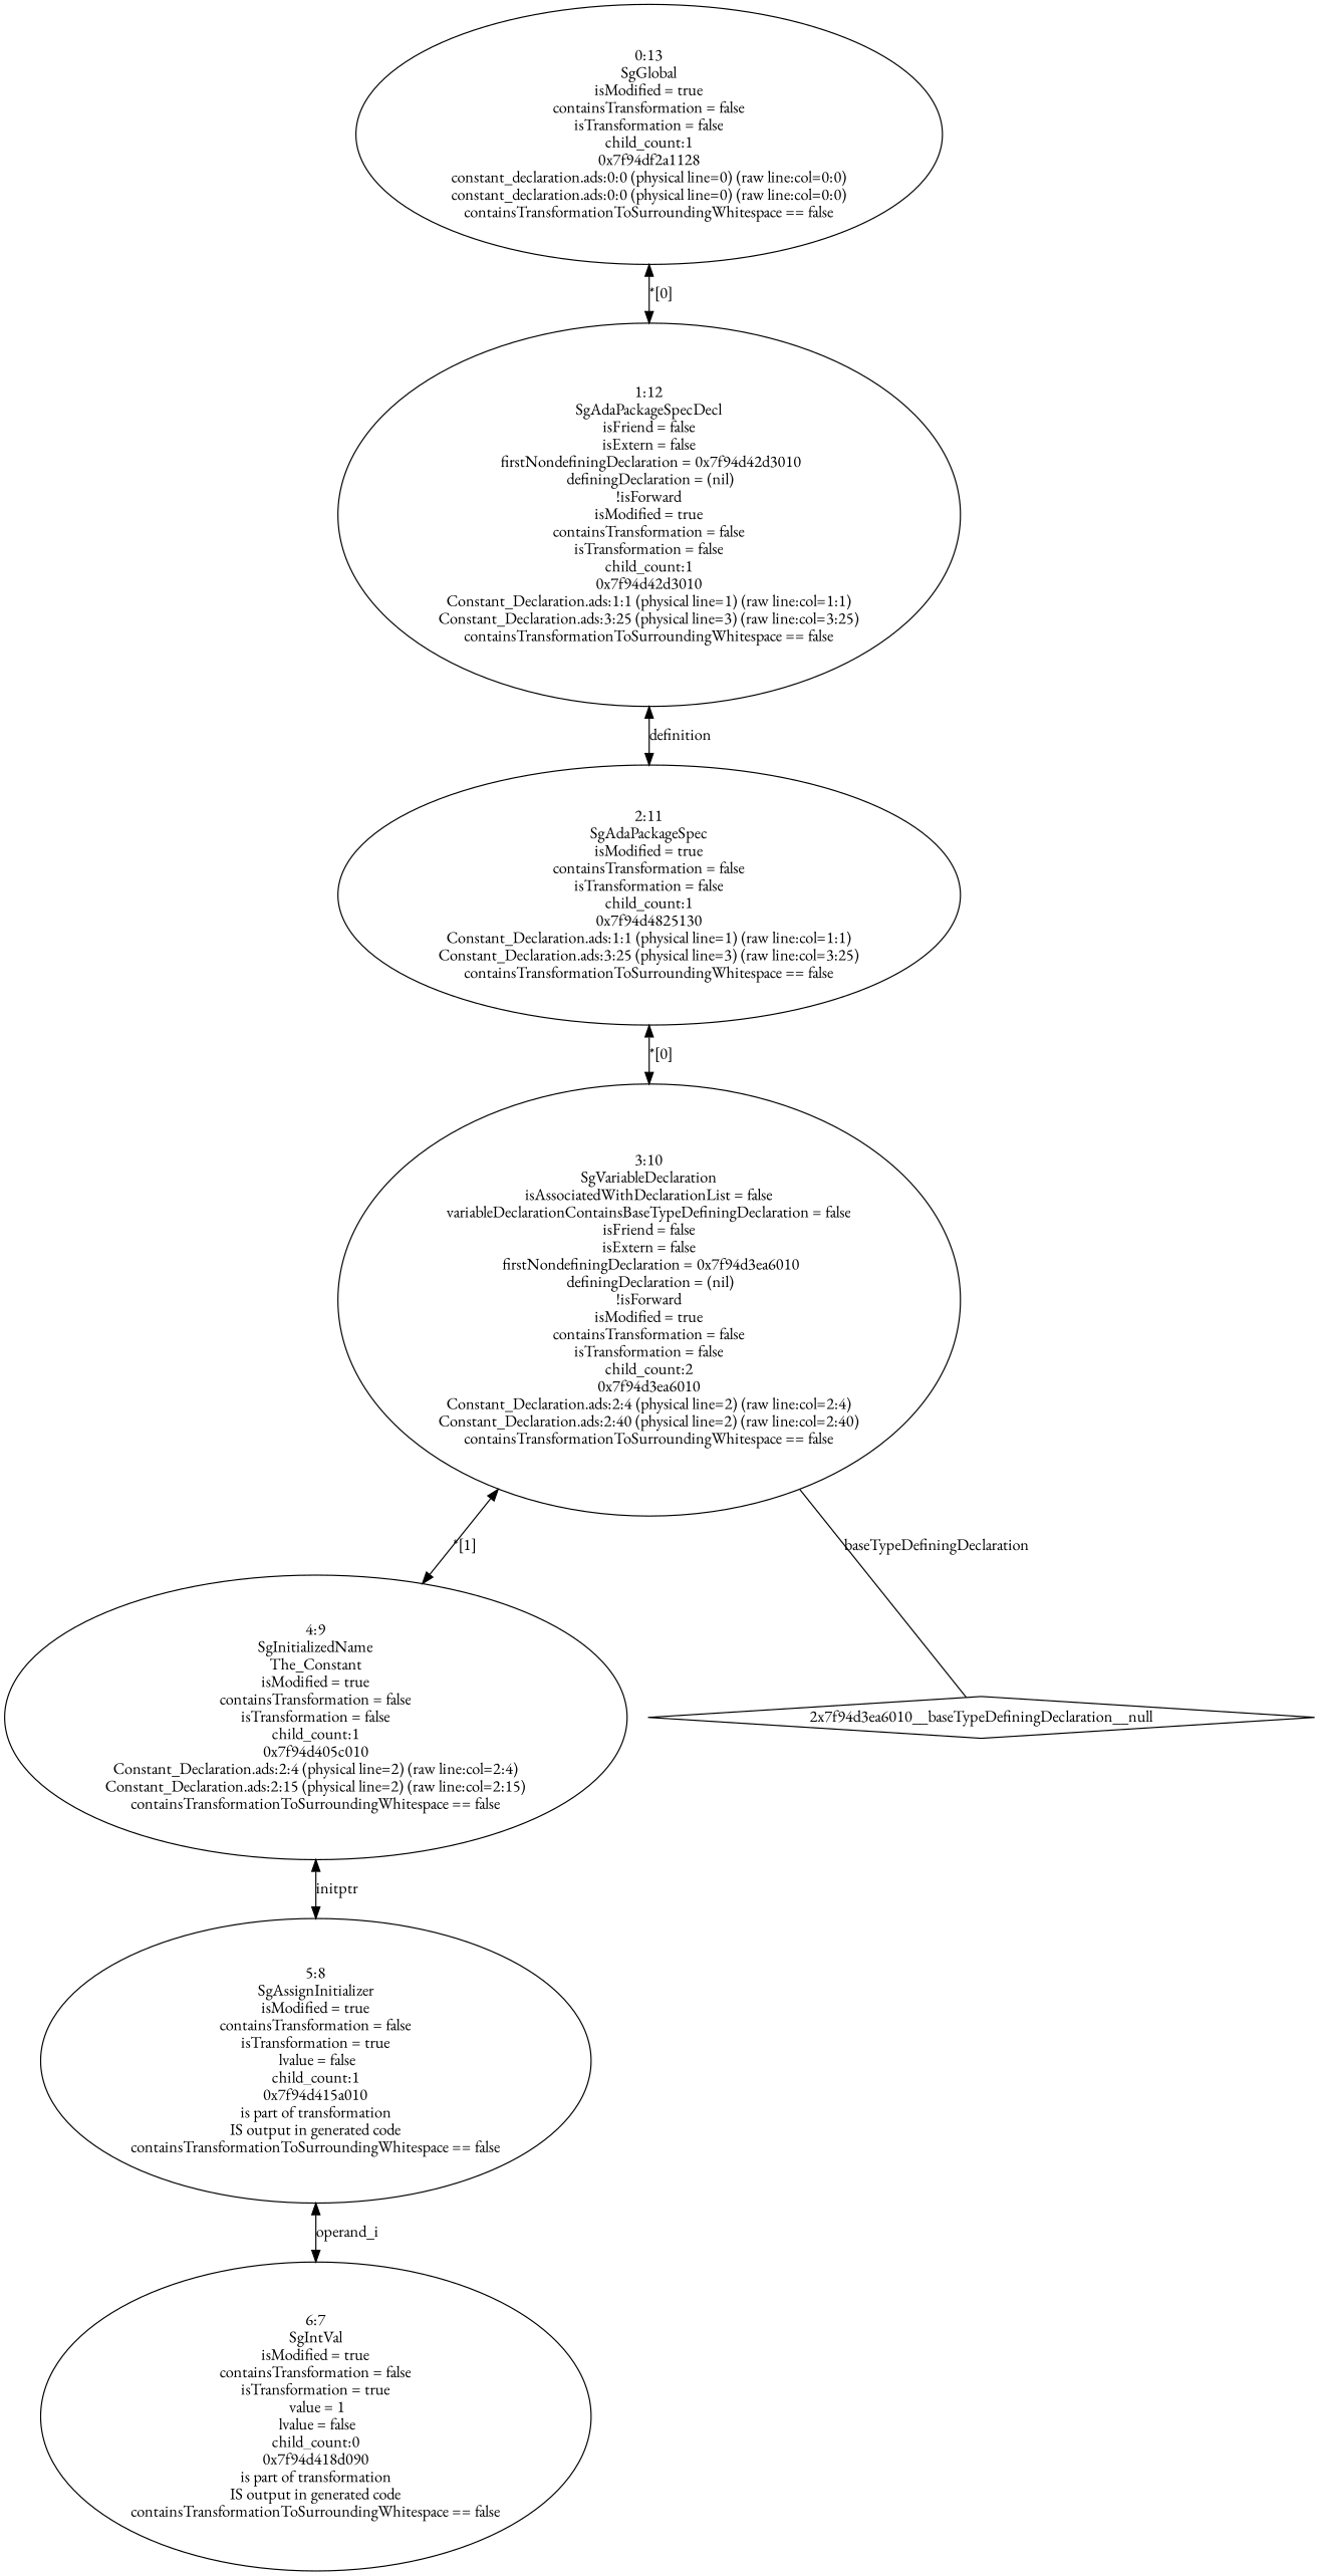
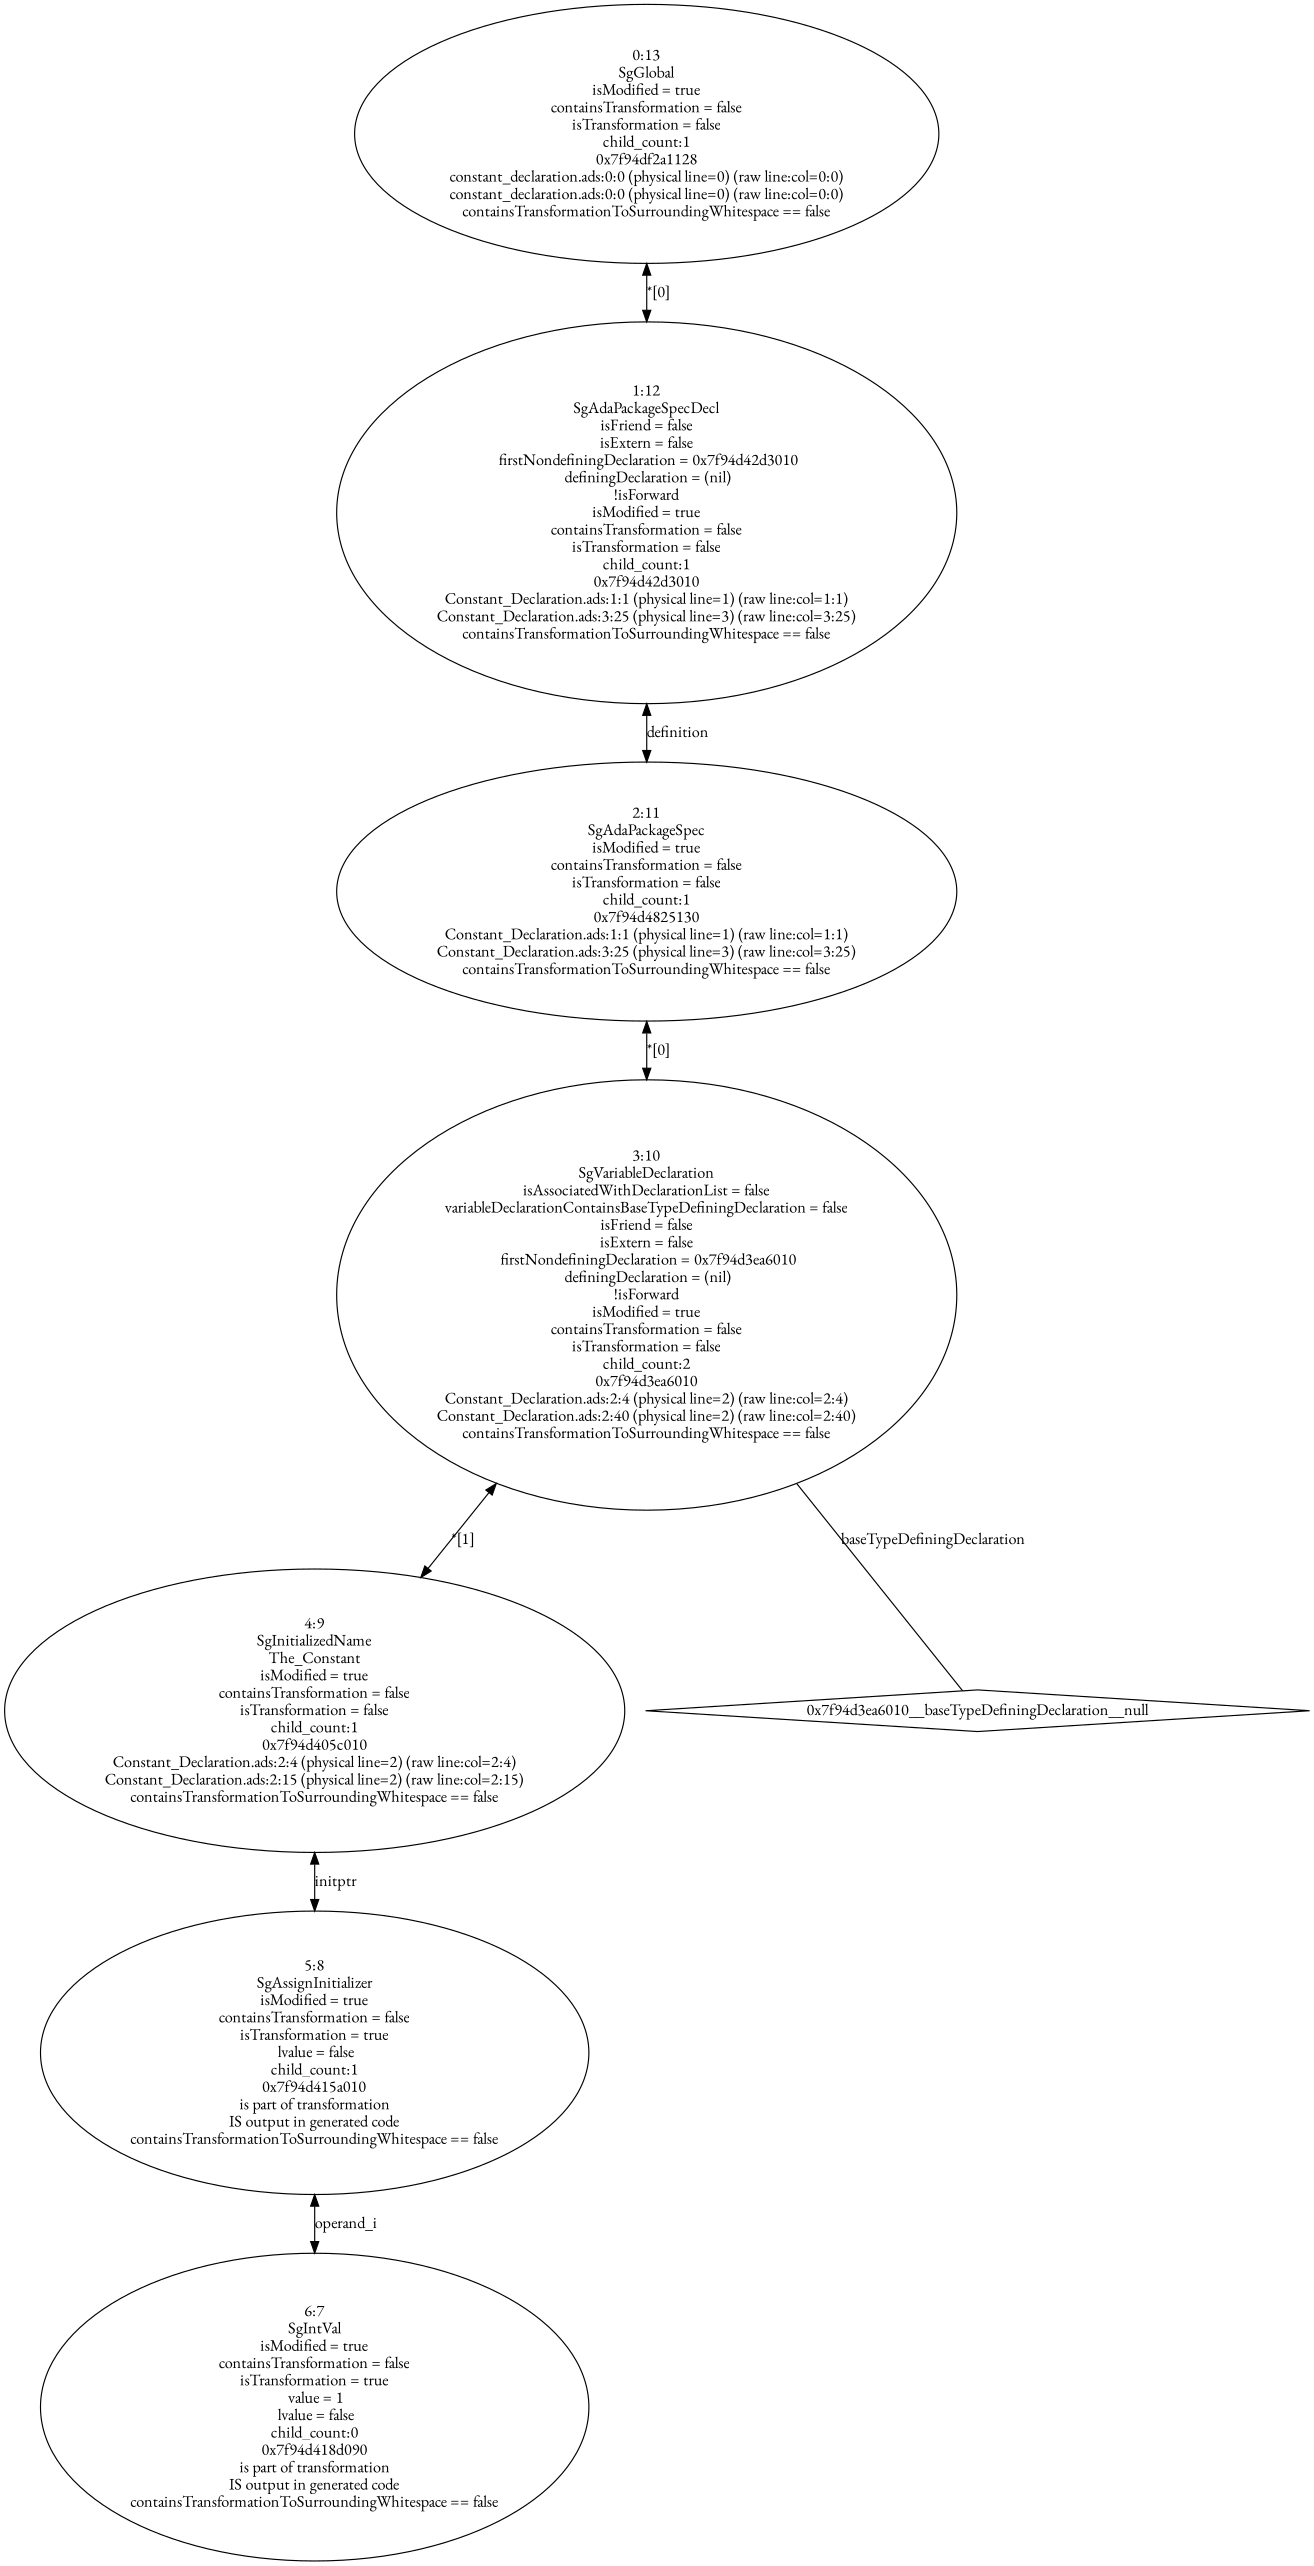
  digraph {
    fontname="EB Garamond"
    node [fontname="EB Garamond"]
    edge [dir=both fontname="EB Garamond"]
    n1 [label="6:7\nSgIntVal\nisModified = true\ncontainsTransformation = false\nisTransformation = true\n value = 1\n lvalue = false\nchild_count:0\n0x7f94d418d090\nis part of transformation\nIS output in generated code\ncontainsTransformationToSurroundingWhitespace == false\n"]
    n2 [label="5:8\nSgAssignInitializer\nisModified = true\ncontainsTransformation = false\nisTransformation = true\n lvalue = false\nchild_count:1\n0x7f94d415a010\nis part of transformation\nIS output in generated code\ncontainsTransformationToSurroundingWhitespace == false\n"]
    n3 [label="4:9\nSgInitializedName\nThe_Constant\nisModified = true\ncontainsTransformation = false\nisTransformation = false\nchild_count:1\n0x7f94d405c010\nConstant_Declaration.ads:2:4 (physical line=2) (raw line:col=2:4)\nConstant_Declaration.ads:2:15 (physical line=2) (raw line:col=2:15)\ncontainsTransformationToSurroundingWhitespace == false\n"]
    n4 [label="3:10\nSgVariableDeclaration\n isAssociatedWithDeclarationList = false \n variableDeclarationContainsBaseTypeDefiningDeclaration = false \n isFriend = false \n isExtern = false \n firstNondefiningDeclaration = 0x7f94d3ea6010\n definingDeclaration = (nil)\n!isForward\nisModified = true\ncontainsTransformation = false\nisTransformation = false\nchild_count:2\n0x7f94d3ea6010\nConstant_Declaration.ads:2:4 (physical line=2) (raw line:col=2:4)\nConstant_Declaration.ads:2:40 (physical line=2) (raw line:col=2:40)\ncontainsTransformationToSurroundingWhitespace == false\n"]
-   "0x7f94d3ea6010__baseTypeDefiningDeclaration__null" [shape=diamond label="2x7f94d3ea6010__baseTypeDefiningDeclaration__null"]
+   "0x7f94d3ea6010__baseTypeDefiningDeclaration__null" [shape=diamond]
    n6 [label="2:11\nSgAdaPackageSpec\nisModified = true\ncontainsTransformation = false\nisTransformation = false\nchild_count:1\n0x7f94d4825130\nConstant_Declaration.ads:1:1 (physical line=1) (raw line:col=1:1)\nConstant_Declaration.ads:3:25 (physical line=3) (raw line:col=3:25)\ncontainsTransformationToSurroundingWhitespace == false\n"]
    n7 [label="1:12\nSgAdaPackageSpecDecl\n isFriend = false \n isExtern = false \n firstNondefiningDeclaration = 0x7f94d42d3010\n definingDeclaration = (nil)\n!isForward\nisModified = true\ncontainsTransformation = false\nisTransformation = false\nchild_count:1\n0x7f94d42d3010\nConstant_Declaration.ads:1:1 (physical line=1) (raw line:col=1:1)\nConstant_Declaration.ads:3:25 (physical line=3) (raw line:col=3:25)\ncontainsTransformationToSurroundingWhitespace == false\n"]
    n8 [label="0:13\nSgGlobal\nisModified = true\ncontainsTransformation = false\nisTransformation = false\nchild_count:1\n0x7f94df2a1128\nconstant_declaration.ads:0:0 (physical line=0) (raw line:col=0:0)\nconstant_declaration.ads:0:0 (physical line=0) (raw line:col=0:0)\ncontainsTransformationToSurroundingWhitespace == false\n"]
    n2 -> n1 [label=operand_i]
    n3 -> n2 [label=initptr]
    n4 -> n3 [label="*[1]"]
    n4 -> "0x7f94d3ea6010__baseTypeDefiningDeclaration__null" [dir=none label=baseTypeDefiningDeclaration]
    n6 -> n4 [label="*[0]"]
    n7 -> n6 [label=definition]
    n8 -> n7 [label="*[0]"]
  }
